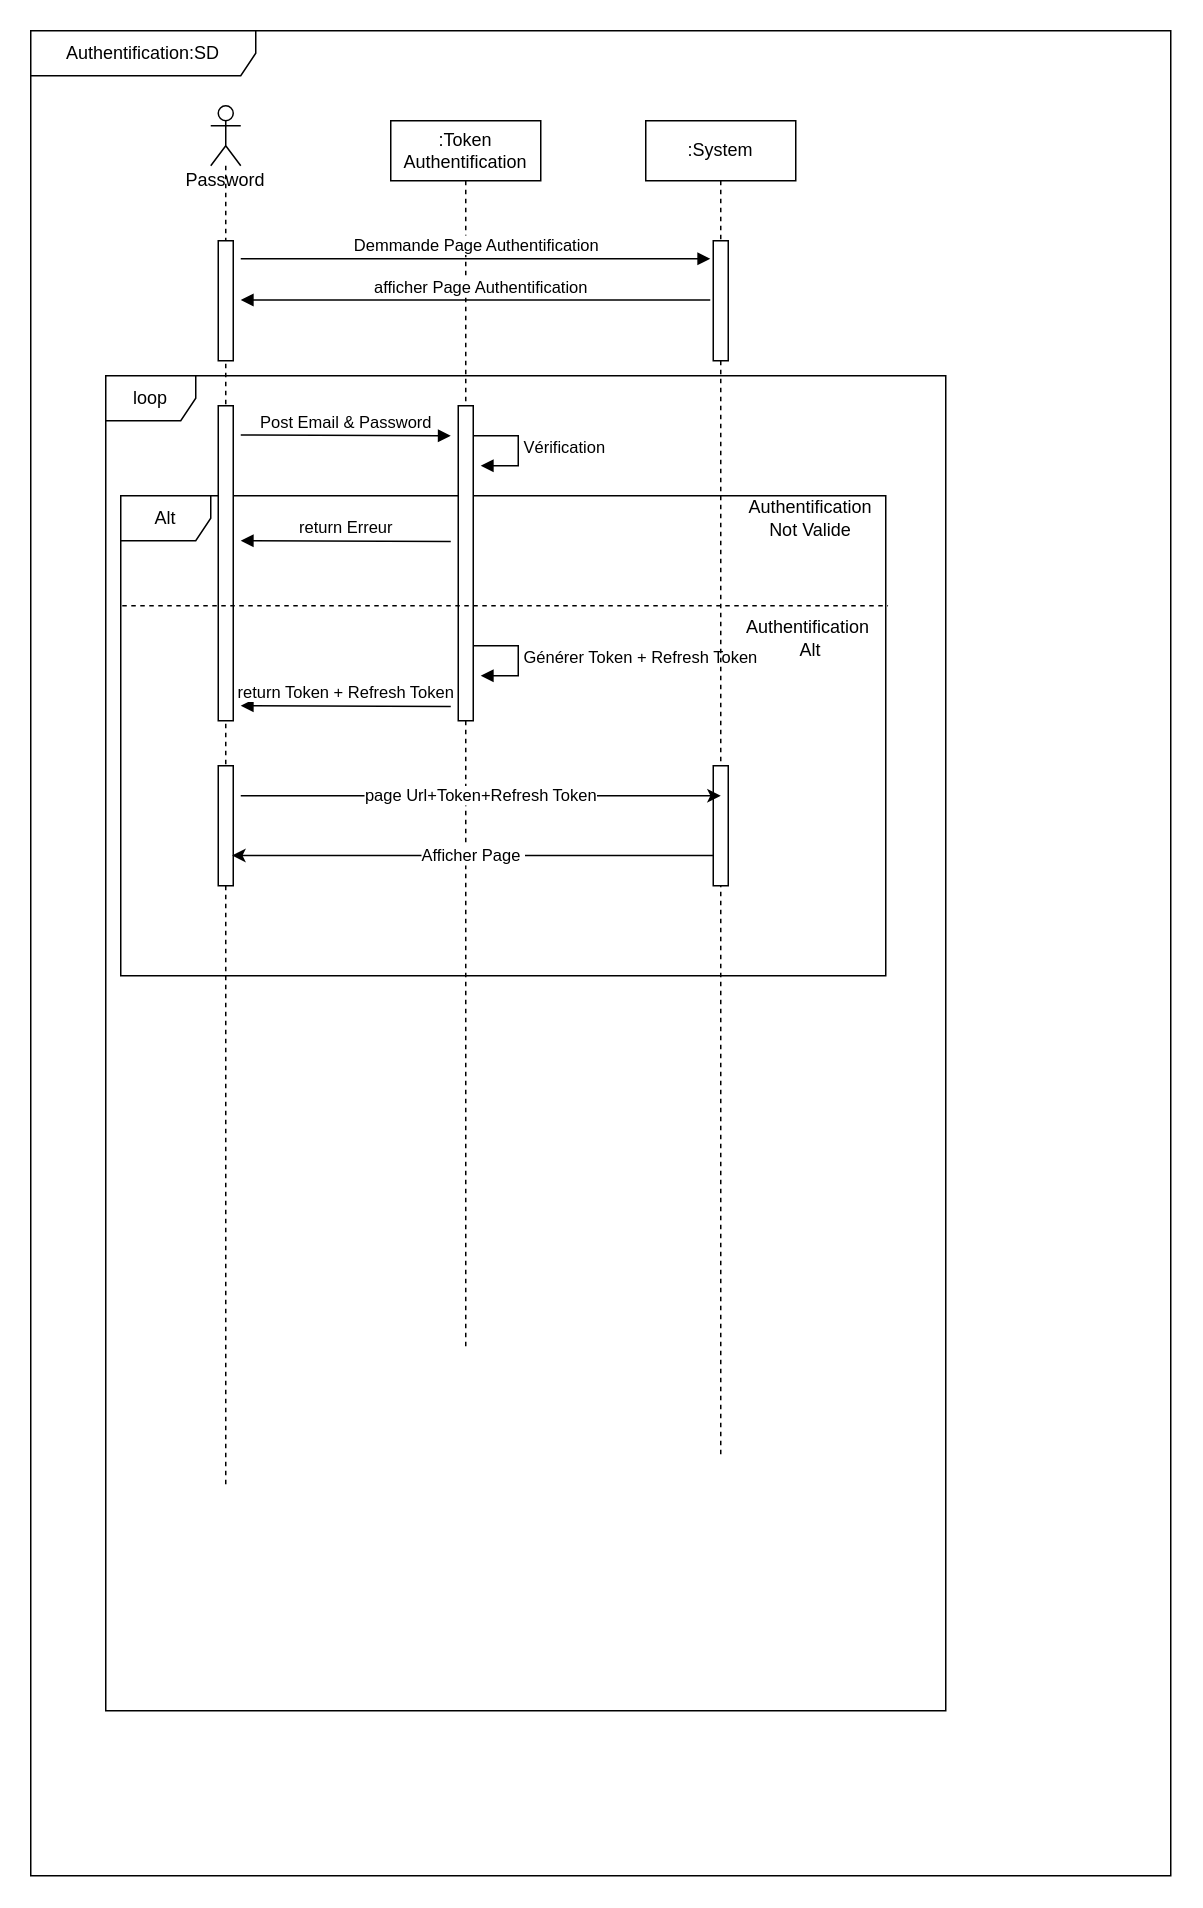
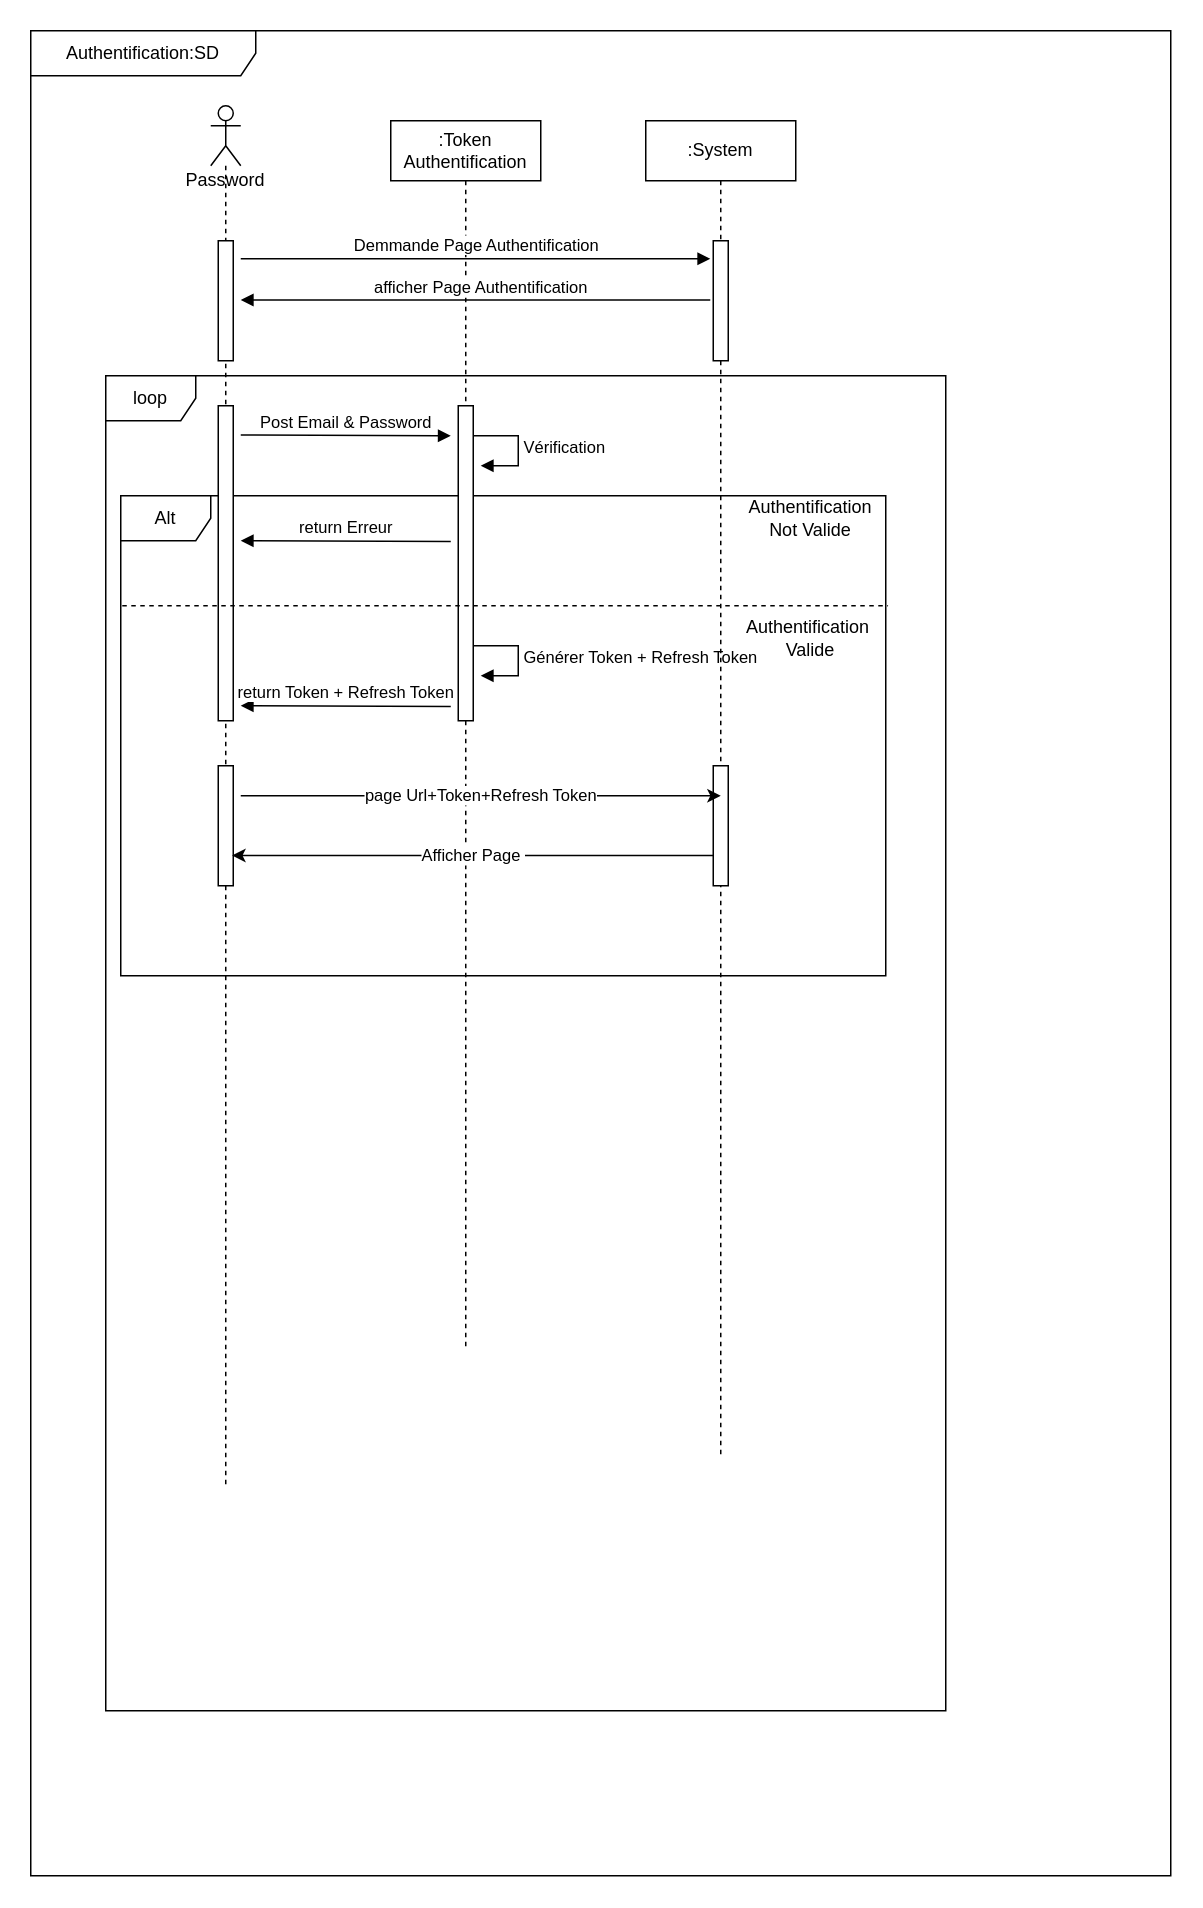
  <mxCell id="0" />
  <mxCell id="1" parent="0" />
  <mxCell id="2" value="Authentification:SD" style="shape=umlFrame;whiteSpace=wrap;html=1;width=150;height=30;" parent="1" vertex="1"><mxGeometry x="20" y="20" width="760" height="1230" as="geometry" /></mxCell>
  <mxCell id="3" value="loop" style="shape=umlFrame;whiteSpace=wrap;html=1;" parent="1" vertex="1"><mxGeometry x="70" y="250" width="560" height="890" as="geometry" /></mxCell>
  <mxCell id="4" value="Alt" style="shape=umlFrame;whiteSpace=wrap;html=1;" parent="1" vertex="1"><mxGeometry x="80" y="330" width="510" height="320" as="geometry" /></mxCell>
  <mxCell id="5" value=":Token Authentification" style="shape=umlLifeline;perimeter=lifelinePerimeter;whiteSpace=wrap;html=1;container=1;collapsible=0;recursiveResize=0;outlineConnect=0;" parent="1" vertex="1"><mxGeometry x="260" y="80" width="100" height="820" as="geometry" /></mxCell>
  <mxCell id="6" value="afficher Page Authentification" style="html=1;verticalAlign=bottom;endArrow=block;rounded=0;entryX=-0.2;entryY=0.15;entryDx=0;entryDy=0;entryPerimeter=0;" parent="5" edge="1"><mxGeometry x="-0.022" width="80" relative="1" as="geometry"><mxPoint x="213" y="119.5" as="sourcePoint" /><mxPoint x="-100" y="119.5" as="targetPoint" /><mxPoint as="offset" /></mxGeometry></mxCell>
  <mxCell id="7" value="" style="html=1;points=[];perimeter=orthogonalPerimeter;" parent="5" vertex="1"><mxGeometry x="45" y="190" width="10" height="210" as="geometry" /></mxCell>
  <mxCell id="8" value="Vérification" style="edgeStyle=orthogonalEdgeStyle;html=1;align=left;spacingLeft=2;endArrow=block;rounded=0;entryX=1;entryY=0;" parent="5" edge="1"><mxGeometry relative="1" as="geometry"><mxPoint x="55" y="210" as="sourcePoint" /><Array as="points"><mxPoint x="85" y="210" /></Array><mxPoint x="60" y="230" as="targetPoint" /></mxGeometry></mxCell>
  <mxCell id="9" value="Générer Token + Refresh Token" style="edgeStyle=orthogonalEdgeStyle;html=1;align=left;spacingLeft=2;endArrow=block;rounded=0;entryX=1;entryY=0;" parent="5" edge="1"><mxGeometry relative="1" as="geometry"><mxPoint x="55" y="350" as="sourcePoint" /><Array as="points"><mxPoint x="85" y="350" /></Array><mxPoint x="60" y="370" as="targetPoint" /></mxGeometry></mxCell>
  <mxCell id="10" value="Password" style="shape=umlLifeline;participant=umlActor;perimeter=lifelinePerimeter;whiteSpace=wrap;html=1;container=1;collapsible=0;recursiveResize=0;verticalAlign=top;spacingTop=36;outlineConnect=0;" parent="1" vertex="1"><mxGeometry x="140" y="70" width="20" height="920" as="geometry" /></mxCell>
  <mxCell id="11" value="" style="html=1;points=[];perimeter=orthogonalPerimeter;" parent="10" vertex="1"><mxGeometry x="5" y="200" width="10" height="210" as="geometry" /></mxCell>
  <mxCell id="12" value="" style="html=1;points=[];perimeter=orthogonalPerimeter;" parent="10" vertex="1"><mxGeometry x="5" y="90" width="10" height="80" as="geometry" /></mxCell>
  <mxCell id="13" value="" style="html=1;points=[];perimeter=orthogonalPerimeter;" parent="10" vertex="1"><mxGeometry x="5" y="440" width="10" height="80" as="geometry" /></mxCell>
  <mxCell id="14" value=":System" style="shape=umlLifeline;perimeter=lifelinePerimeter;whiteSpace=wrap;html=1;container=1;collapsible=0;recursiveResize=0;outlineConnect=0;" parent="1" vertex="1"><mxGeometry x="430" y="80" width="100" height="890" as="geometry" /></mxCell>
  <mxCell id="15" value="" style="html=1;points=[];perimeter=orthogonalPerimeter;" parent="14" vertex="1"><mxGeometry x="45" y="80" width="10" height="80" as="geometry" /></mxCell>
  <mxCell id="16" value="" style="html=1;points=[];perimeter=orthogonalPerimeter;" parent="14" vertex="1"><mxGeometry x="45" y="430" width="10" height="80" as="geometry" /></mxCell>
  <mxCell id="17" value="Demmande Page Authentification" style="html=1;verticalAlign=bottom;endArrow=block;rounded=0;entryX=-0.2;entryY=0.15;entryDx=0;entryDy=0;entryPerimeter=0;" parent="1" target="15" edge="1"><mxGeometry width="80" relative="1" as="geometry"><mxPoint x="160" y="172" as="sourcePoint" /><mxPoint x="240" y="170" as="targetPoint" /></mxGeometry></mxCell>
  <mxCell id="18" value="Post Email &amp;amp; Password" style="html=1;verticalAlign=bottom;endArrow=block;rounded=0;" parent="1" edge="1"><mxGeometry width="80" relative="1" as="geometry"><mxPoint x="160" y="289.5" as="sourcePoint" /><mxPoint x="300" y="290" as="targetPoint" /></mxGeometry></mxCell>
  <mxCell id="19" value="" style="endArrow=none;dashed=1;html=1;rounded=0;entryX=1.003;entryY=0.229;entryDx=0;entryDy=0;entryPerimeter=0;exitX=0.002;exitY=0.229;exitDx=0;exitDy=0;exitPerimeter=0;" parent="1" source="4" target="4" edge="1"><mxGeometry width="50" height="50" relative="1" as="geometry"><mxPoint x="80" y="530" as="sourcePoint" /><mxPoint x="130" y="480" as="targetPoint" /></mxGeometry></mxCell>
  <mxCell id="20" value="Authentification Not Valide" style="text;html=1;strokeColor=none;fillColor=none;align=center;verticalAlign=middle;whiteSpace=wrap;rounded=0;" parent="1" vertex="1"><mxGeometry x="510" y="330" width="60" height="30" as="geometry" /></mxCell>
- <mxCell id="21" value="Authentification&amp;nbsp; Alt" style="text;html=1;strokeColor=none;fillColor=none;align=center;verticalAlign=middle;whiteSpace=wrap;rounded=0;" parent="1" vertex="1"><mxGeometry x="510" y="410" width="60" height="30" as="geometry" /></mxCell>
+ <mxCell id="21" value="Authentification&amp;nbsp; Valide" style="text;html=1;strokeColor=none;fillColor=none;align=center;verticalAlign=middle;whiteSpace=wrap;rounded=0;" parent="1" vertex="1"><mxGeometry x="510" y="410" width="60" height="30" as="geometry" /></mxCell>
  <mxCell id="22" value="return Erreur" style="html=1;verticalAlign=bottom;endArrow=block;rounded=0;" parent="1" edge="1"><mxGeometry width="80" relative="1" as="geometry"><mxPoint x="300" y="360.5" as="sourcePoint" /><mxPoint x="160" y="360" as="targetPoint" /><mxPoint as="offset" /></mxGeometry></mxCell>
  <mxCell id="23" value="return Token + Refresh Token" style="html=1;verticalAlign=bottom;endArrow=block;rounded=0;" parent="1" edge="1"><mxGeometry width="80" relative="1" as="geometry"><mxPoint x="300" y="470.5" as="sourcePoint" /><mxPoint x="160" y="470" as="targetPoint" /><mxPoint as="offset" /></mxGeometry></mxCell>
  <mxCell id="24" value="page Url+Token+Refresh Token" style="endArrow=classic;html=1;rounded=0;entryX=0.5;entryY=0.25;entryDx=0;entryDy=0;entryPerimeter=0;" parent="1" target="16" edge="1"><mxGeometry width="50" height="50" relative="1" as="geometry"><mxPoint x="160" y="530" as="sourcePoint" /><mxPoint x="210" y="480" as="targetPoint" /></mxGeometry></mxCell>
  <mxCell id="25" value="Afficher Page&amp;nbsp;" style="endArrow=classic;html=1;rounded=0;entryX=0.924;entryY=0.748;entryDx=0;entryDy=0;entryPerimeter=0;" parent="1" source="16" target="13" edge="1"><mxGeometry width="50" height="50" relative="1" as="geometry"><mxPoint x="480" y="520" as="sourcePoint" /><mxPoint x="430" y="570" as="targetPoint" /></mxGeometry></mxCell>
